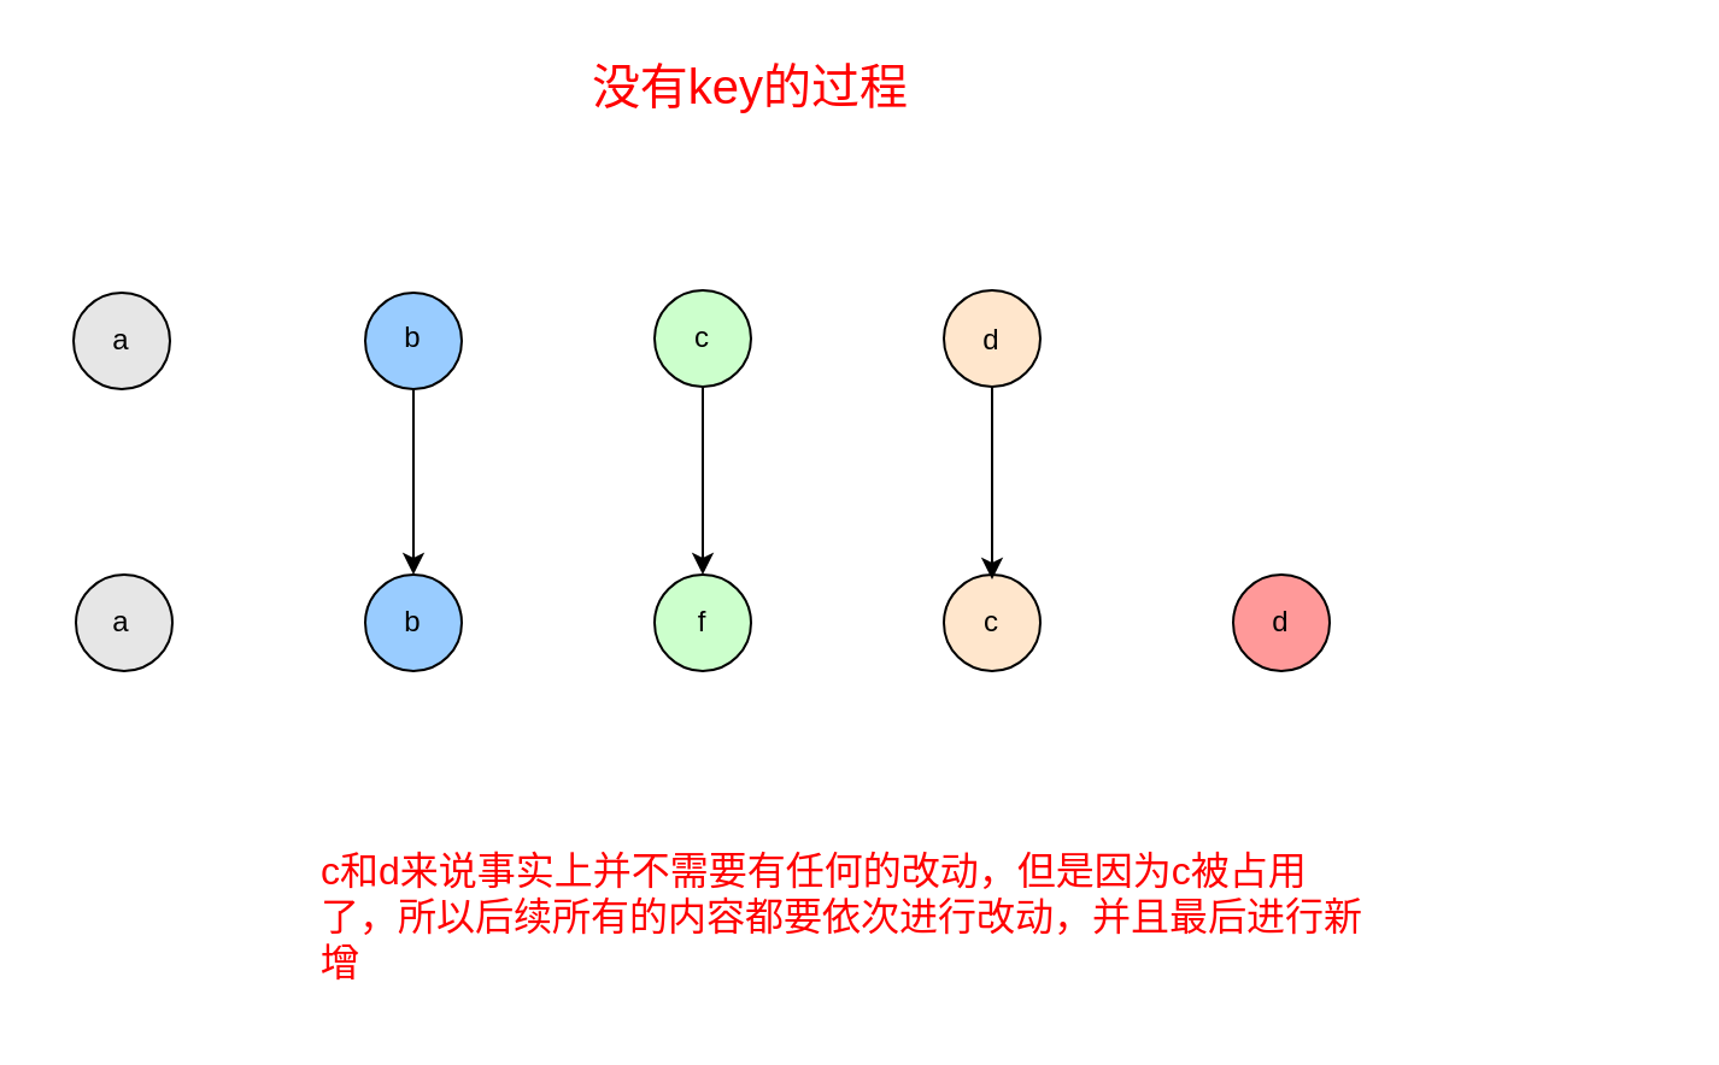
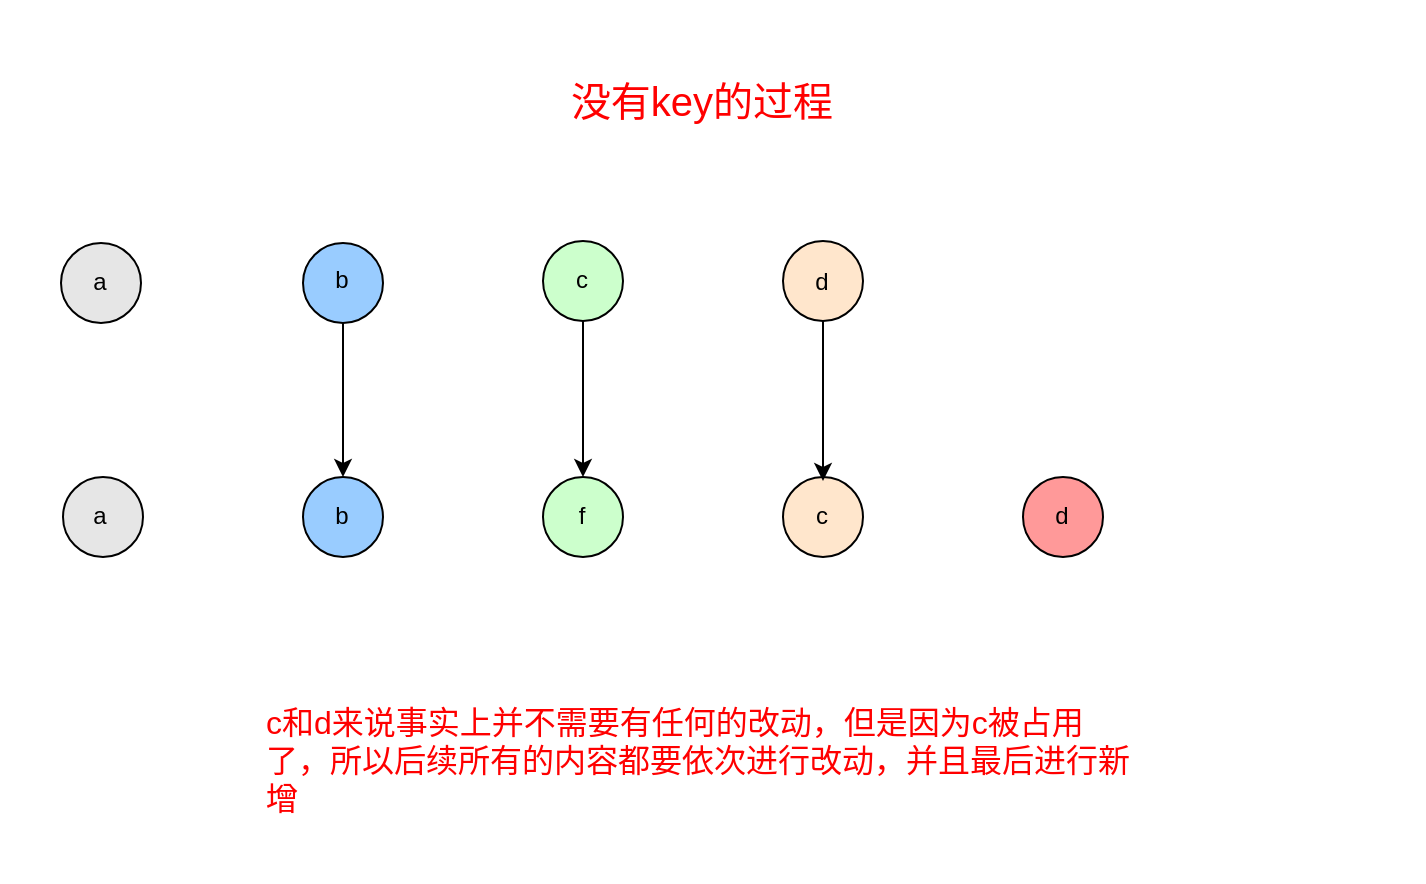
  <mxCell id="0" />
  <mxCell id="1" parent="0" />
  <mxCell id="2" value="" style="edgeStyle=none;html=1;labelBorderColor=#FFFFFF;labelBackgroundColor=#FFFFFF;strokeColor=#FFFFFF;" parent="1" source="3" target="4" edge="1"><mxGeometry relative="1" as="geometry" /></mxCell>
  <mxCell id="3" value="" style="ellipse;whiteSpace=wrap;html=1;aspect=fixed;fillColor=#E6E6E6;" parent="1" vertex="1"><mxGeometry x="30" y="121" width="40" height="40" as="geometry" /></mxCell>
  <mxCell id="4" value="" style="ellipse;whiteSpace=wrap;html=1;aspect=fixed;fillColor=#E6E6E6;" parent="1" vertex="1"><mxGeometry x="31" y="238" width="40" height="40" as="geometry" /></mxCell>
  <mxCell id="5" value="" style="ellipse;whiteSpace=wrap;html=1;aspect=fixed;fillColor=#99CCFF;" parent="1" vertex="1"><mxGeometry x="151" y="238" width="40" height="40" as="geometry" /></mxCell>
  <mxCell id="6" value="" style="ellipse;whiteSpace=wrap;html=1;aspect=fixed;fillColor=#CCFFCC;" parent="1" vertex="1"><mxGeometry x="271" y="238" width="40" height="40" as="geometry" /></mxCell>
  <mxCell id="7" value="" style="ellipse;whiteSpace=wrap;html=1;aspect=fixed;fillColor=#FFE6CC;" parent="1" vertex="1"><mxGeometry x="391" y="238" width="40" height="40" as="geometry" /></mxCell>
  <mxCell id="8" value="" style="ellipse;whiteSpace=wrap;html=1;aspect=fixed;fillColor=#FF9999;" parent="1" vertex="1"><mxGeometry x="511" y="238" width="40" height="40" as="geometry" /></mxCell>
  <mxCell id="9" value="" style="edgeStyle=none;html=1;labelBackgroundColor=#FFFFFF;labelBorderColor=#FFFFFF;" parent="1" source="10" target="5" edge="1"><mxGeometry relative="1" as="geometry" /></mxCell>
  <mxCell id="10" value="" style="ellipse;whiteSpace=wrap;html=1;aspect=fixed;fillColor=#99CCFF;" parent="1" vertex="1"><mxGeometry x="151" y="121" width="40" height="40" as="geometry" /></mxCell>
  <mxCell id="11" value="" style="edgeStyle=none;html=1;labelBackgroundColor=#FFFFFF;labelBorderColor=#FFFFFF;" parent="1" source="12" target="6" edge="1"><mxGeometry relative="1" as="geometry" /></mxCell>
  <mxCell id="12" value="" style="ellipse;whiteSpace=wrap;html=1;aspect=fixed;fillColor=#CCFFCC;" parent="1" vertex="1"><mxGeometry x="271" y="120" width="40" height="40" as="geometry" /></mxCell>
  <mxCell id="13" value="" style="edgeStyle=none;html=1;labelBackgroundColor=#FFFFFF;labelBorderColor=#FFFFFF;" parent="1" source="14" edge="1"><mxGeometry relative="1" as="geometry"><mxPoint x="411" y="240" as="targetPoint" /></mxGeometry></mxCell>
  <mxCell id="14" value="" style="ellipse;whiteSpace=wrap;html=1;aspect=fixed;fillColor=#FFE6CC;" parent="1" vertex="1"><mxGeometry x="391" y="120" width="40" height="40" as="geometry" /></mxCell>
  <mxCell id="15" value="a" style="text;html=1;strokeColor=none;fillColor=none;align=center;verticalAlign=middle;whiteSpace=wrap;rounded=0;fontColor=#000000;" parent="1" vertex="1"><mxGeometry x="20" y="126" width="60" height="30" as="geometry" /></mxCell>
  <mxCell id="16" value="a" style="text;html=1;strokeColor=none;fillColor=none;align=center;verticalAlign=middle;whiteSpace=wrap;rounded=0;fontColor=#000000;" parent="1" vertex="1"><mxGeometry x="20" y="243" width="60" height="30" as="geometry" /></mxCell>
  <mxCell id="17" value="b&lt;span style=&quot;font-family: monospace; font-size: 0px;&quot;&gt;%3CmxGraphModel%3E%3Croot%3E%3CmxCell%20id%3D%220%22%2F%3E%3CmxCell%20id%3D%221%22%20parent%3D%220%22%2F%3E%3CmxCell%20id%3D%222%22%20value%3D%22%22%20style%3D%22ellipse%3BwhiteSpace%3Dwrap%3Bhtml%3D1%3Baspect%3Dfixed%3B%22%20vertex%3D%221%22%20parent%3D%221%22%3E%3CmxGeometry%20x%3D%22320%22%20y%3D%22120%22%20width%3D%2240%22%20height%3D%2240%22%20as%3D%22geometry%22%2F%3E%3C%2FmxCell%3E%3C%2Froot%3E%3C%2FmxGraphModel%3E&lt;/span&gt;" style="text;html=1;strokeColor=none;fillColor=none;align=center;verticalAlign=middle;whiteSpace=wrap;rounded=0;fontColor=#000000;" parent="1" vertex="1"><mxGeometry x="141" y="125" width="60" height="30" as="geometry" /></mxCell>
  <mxCell id="18" value="b" style="text;html=1;strokeColor=none;fillColor=none;align=center;verticalAlign=middle;whiteSpace=wrap;rounded=0;fontColor=#000000;" parent="1" vertex="1"><mxGeometry x="141" y="243" width="60" height="30" as="geometry" /></mxCell>
  <mxCell id="19" value="c" style="text;html=1;strokeColor=none;fillColor=none;align=center;verticalAlign=middle;whiteSpace=wrap;rounded=0;fontColor=#000000;" parent="1" vertex="1"><mxGeometry x="261" y="125" width="60" height="30" as="geometry" /></mxCell>
  <mxCell id="20" value="d" style="text;html=1;strokeColor=none;fillColor=none;align=center;verticalAlign=middle;whiteSpace=wrap;rounded=0;fontColor=#000000;" parent="1" vertex="1"><mxGeometry x="381" y="126" width="60" height="30" as="geometry" /></mxCell>
  <mxCell id="21" value="f" style="text;html=1;strokeColor=none;fillColor=none;align=center;verticalAlign=middle;whiteSpace=wrap;rounded=0;fontColor=#000000;" parent="1" vertex="1"><mxGeometry x="261" y="243" width="60" height="30" as="geometry" /></mxCell>
  <mxCell id="22" value="c" style="text;html=1;strokeColor=none;fillColor=none;align=center;verticalAlign=middle;whiteSpace=wrap;rounded=0;fontColor=#000000;" parent="1" vertex="1"><mxGeometry x="381" y="243" width="60" height="30" as="geometry" /></mxCell>
  <mxCell id="23" value="d" style="text;html=1;strokeColor=none;fillColor=none;align=center;verticalAlign=middle;whiteSpace=wrap;rounded=0;fontColor=#000000;" parent="1" vertex="1"><mxGeometry x="501" y="243" width="60" height="30" as="geometry" /></mxCell>
  <mxCell id="24" value="旧VNode&lt;span style=&quot;font-family: monospace; font-size: 0px;&quot;&gt;%3CmxGraphModel%3E%3Croot%3E%3CmxCell%20id%3D%220%22%2F%3E%3CmxCell%20id%3D%221%22%20parent%3D%220%22%2F%3E%3CmxCell%20id%3D%222%22%20value%3D%22%22%20style%3D%22ellipse%3BwhiteSpace%3Dwrap%3Bhtml%3D1%3Baspect%3Dfixed%3B%22%20vertex%3D%221%22%20parent%3D%221%22%3E%3CmxGeometry%20x%3D%22320%22%20y%3D%22120%22%20width%3D%2240%22%20height%3D%2240%22%20as%3D%22geometry%22%2F%3E%3C%2FmxCell%3E%3C%2Froot%3E%3C%2FmxGraphModel%3E&lt;/span&gt;" style="text;html=1;strokeColor=none;fillColor=none;align=center;verticalAlign=middle;whiteSpace=wrap;rounded=0;fontColor=#FFFFFF;" parent="1" vertex="1"><mxGeometry x="631" y="126" width="60" height="30" as="geometry" /></mxCell>
  <mxCell id="25" value="新VNode&lt;span style=&quot;font-family: monospace; font-size: 0px;&quot;&gt;%3CmxGraphModel%3E%3Croot%3E%3CmxCell%20id%3D%220%22%2F%3E%3CmxCell%20id%3D%221%22%20parent%3D%220%22%2F%3E%3CmxCell%20id%3D%222%22%20value%3D%22%22%20style%3D%22ellipse%3BwhiteSpace%3Dwrap%3Bhtml%3D1%3Baspect%3Dfixed%3B%22%20vertex%3D%221%22%20parent%3D%221%22%3E%3CmxGeometry%20x%3D%22320%22%20y%3D%22120%22%20width%3D%2240%22%20height%3D%2240%22%20as%3D%22geometry%22%2F%3E%3C%2FmxCell%3E%3C%2Froot%3E%3C%2FmxGraphModel%3E&lt;/span&gt;" style="text;html=1;strokeColor=none;fillColor=none;align=center;verticalAlign=middle;whiteSpace=wrap;rounded=0;fontColor=#FFFFFF;" parent="1" vertex="1"><mxGeometry x="631" y="243" width="60" height="30" as="geometry" /></mxCell>
  <mxCell id="26" value="patch" style="text;html=1;strokeColor=none;fillColor=none;align=center;verticalAlign=middle;whiteSpace=wrap;rounded=0;fontColor=#FFFFFF;" parent="1" vertex="1"><mxGeometry x="61" y="180" width="60" height="30" as="geometry" /></mxCell>
  <mxCell id="27" value="patch" style="text;html=1;strokeColor=none;fillColor=none;align=center;verticalAlign=middle;whiteSpace=wrap;rounded=0;fontColor=#FFFFFF;" parent="1" vertex="1"><mxGeometry x="171" y="180" width="60" height="30" as="geometry" /></mxCell>
  <mxCell id="28" value="patch" style="text;html=1;strokeColor=none;fillColor=none;align=center;verticalAlign=middle;whiteSpace=wrap;rounded=0;fontColor=#FFFFFF;" parent="1" vertex="1"><mxGeometry x="281" y="180" width="60" height="30" as="geometry" /></mxCell>
  <mxCell id="29" value="patch" style="text;html=1;strokeColor=none;fillColor=none;align=center;verticalAlign=middle;whiteSpace=wrap;rounded=0;fontColor=#FFFFFF;" parent="1" vertex="1"><mxGeometry x="421" y="180" width="60" height="30" as="geometry" /></mxCell>
- <mxCell id="30" value="没有key的过程" style="text;html=1;strokeColor=none;fillColor=none;align=center;verticalAlign=middle;whiteSpace=wrap;rounded=0;strokeWidth=4;fontSize=20;fontColor=#FF0000;" parent="1" vertex="1"><mxGeometry x="211" y="5" width="200" height="60" as="geometry" /></mxCell>
+ <mxCell id="30" value="没有key的过程" style="text;html=1;strokeColor=none;fillColor=none;align=center;verticalAlign=middle;whiteSpace=wrap;rounded=0;strokeWidth=4;fontSize=20;fontColor=#FF0000;" parent="1" vertex="1"><mxGeometry x="251" y="20" width="200" height="60" as="geometry" /></mxCell>
  <mxCell id="31" value="c和d来说事实上并不需要有任何的改动，但是因为c被占用了，所以后续所有的内容都要依次进行改动，并且最后进行新增" style="text;html=1;strokeColor=none;fillColor=none;align=left;verticalAlign=middle;whiteSpace=wrap;rounded=0;fontSize=16;fontColor=#FF0000;" parent="1" vertex="1"><mxGeometry x="131" y="340" width="440" height="80" as="geometry" /></mxCell>
  <mxCell id="32" value="新增" style="text;html=1;strokeColor=none;fillColor=none;align=center;verticalAlign=middle;whiteSpace=wrap;rounded=0;fontSize=12;fontColor=#FFFFFF;" parent="1" vertex="1"><mxGeometry x="501" y="200" width="60" height="30" as="geometry" /></mxCell>
